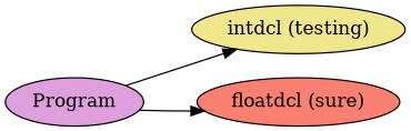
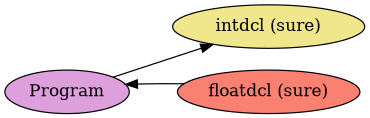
  digraph {
    rankdir=LR
    node [style=filled]
    n1 [fillcolor=plum label=Program]
-   n2 [fillcolor=khaki label="intdcl (testing)"]
+   n2 [fillcolor=khaki label="intdcl (sure)"]
    n3 [fillcolor=salmon label="floatdcl (sure)"]
    n1 -> n2
-   n1 -> n3
+   n3 -> n1
  }
